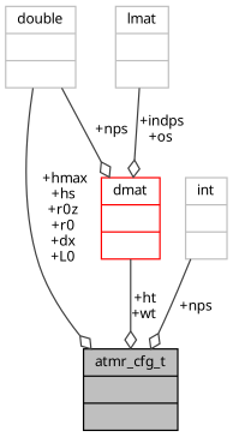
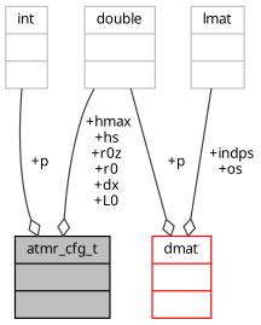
  digraph {
    fontname="Noto Sans"
    node [color=grey75 fontname="Noto Sans" fontsize=10 shape=record]
    edge [arrowhead=odiamond color=grey25 fontname="Noto Sans" fontsize=10 labelfontname=Helvetica labelfontsize=10 style=solid]
    n1 [color=black fillcolor=grey75 fontcolor=black height=0.2 label="{atmr_cfg_t\n||}" style=filled width=0.4]
    n2 [height=0.2 label="{double\n||}" width=0.4]
    n3 [color=red height=0.2 label="{dmat\n||}" width=0.4]
    n4 [height=0.2 label="{lmat\n||}" width=0.4]
    n5 [height=0.2 label="{int\n||}" width=0.4]
    n2 -> n1 [label=" +hmax\n+hs\n+r0z\n+r0\n+dx\n+L0"]
-   n2 -> n3 [label=" +nps"]
-   n3 -> n1 [label=" +ht\n+wt"]
+   n2 -> n3 [label=" +p"]
    n4 -> n3 [label=" +indps\n+os"]
-   n5 -> n1 [label=" +nps"]
+   n5 -> n1 [label=" +p"]
  }
